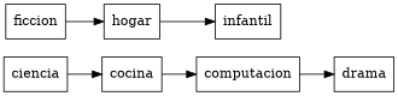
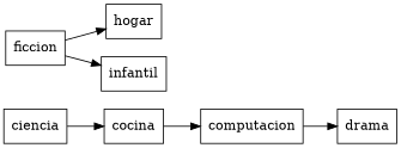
  digraph {
    rankdir=LR
    node [shape=record]
    n1 [label=ciencia]
    n2 [label=cocina]
    n3 [label=computacion]
    n4 [label=drama]
    n5 [label=ficcion]
    n6 [label=hogar]
    n7 [label=infantil]
    n1 -> n2
    n2 -> n3
    n3 -> n4
    n5 -> n6
-   n6 -> n7
+   n5 -> n7
  }
